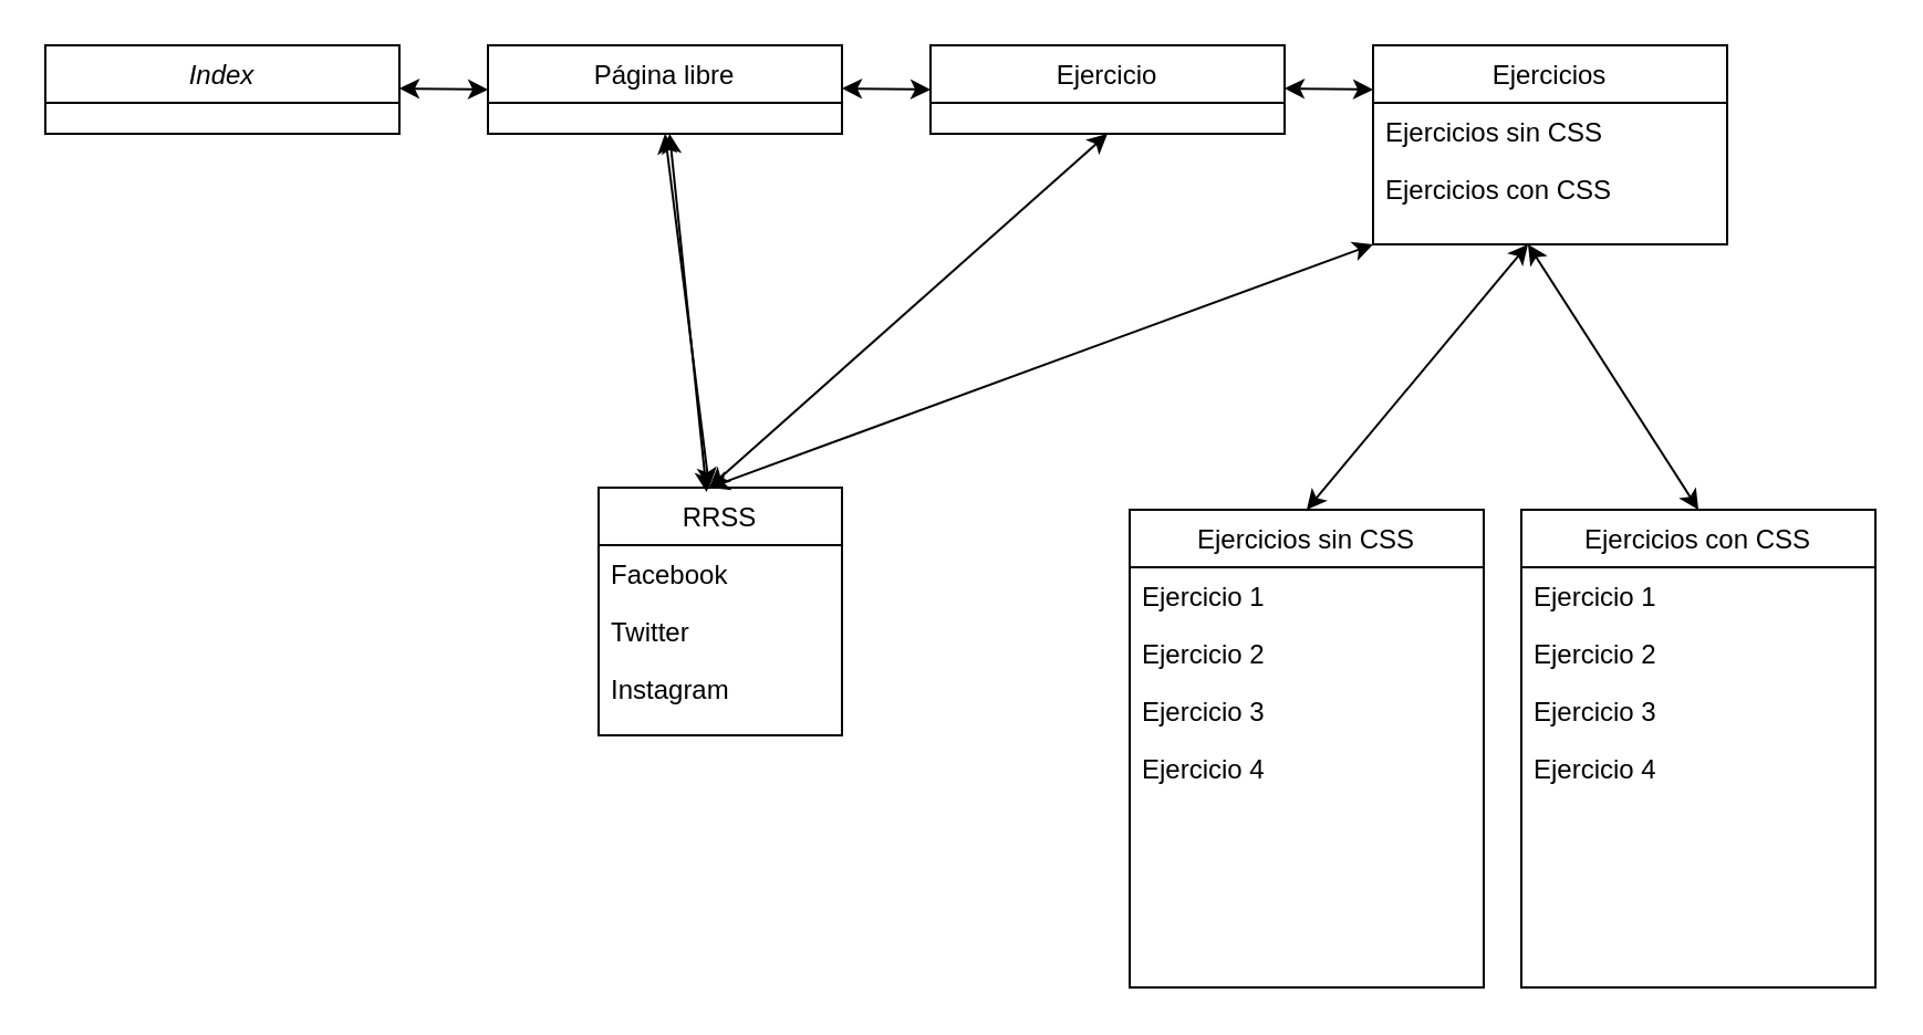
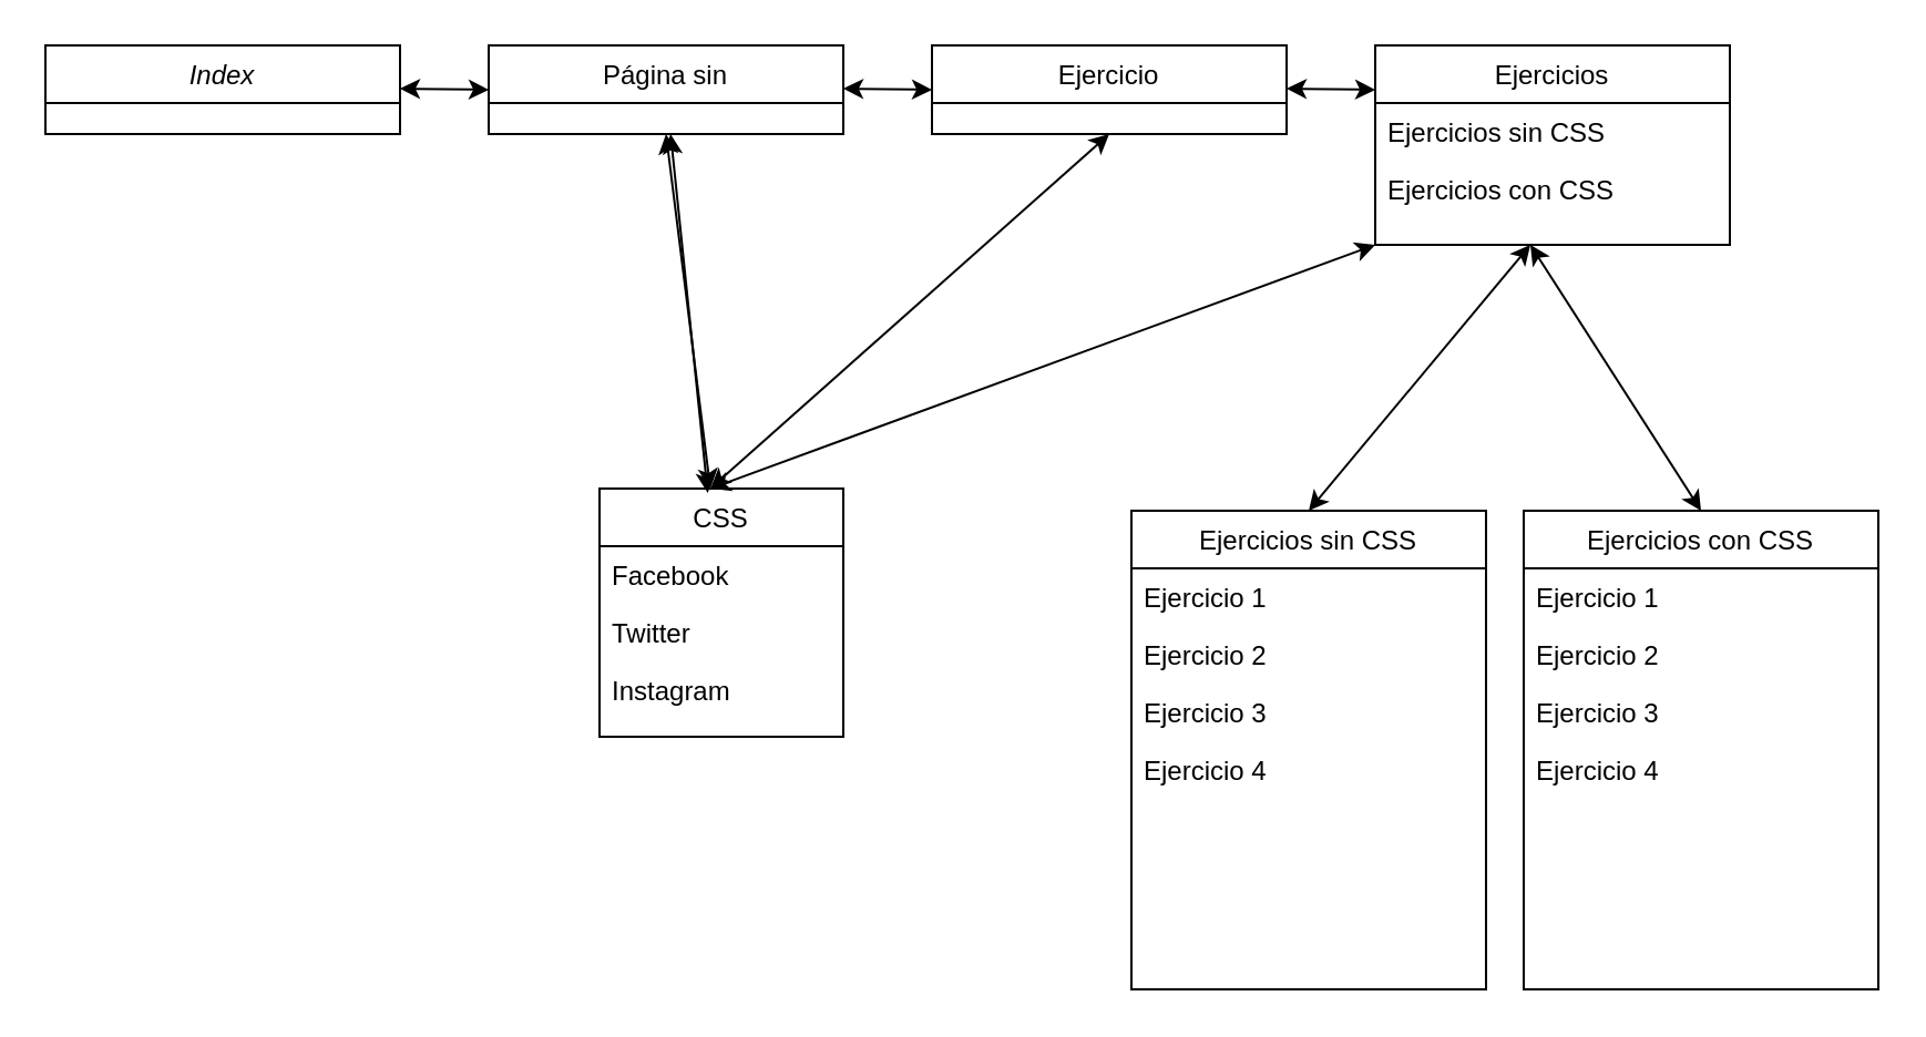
  <mxCell id="0" />
  <mxCell id="1" parent="0" />
  <mxCell id="2" value="Index" style="swimlane;fontStyle=2;align=center;verticalAlign=top;childLayout=stackLayout;horizontal=1;startSize=26;horizontalStack=0;resizeParent=1;resizeLast=0;collapsible=1;marginBottom=0;rounded=0;shadow=0;strokeWidth=1;" parent="1" vertex="1"><mxGeometry y="20" width="160" height="40" as="geometry" x="20"><mxRectangle x="230" y="140" width="160" height="26" as="alternateBounds" /></mxGeometry></mxCell>
  <mxCell id="3" value="Ejercicios" style="swimlane;fontStyle=0;align=center;verticalAlign=top;childLayout=stackLayout;horizontal=1;startSize=26;horizontalStack=0;resizeParent=1;resizeLast=0;collapsible=1;marginBottom=0;rounded=0;shadow=0;strokeWidth=1;" parent="1" vertex="1"><mxGeometry x="620" y="20" width="160" height="90" as="geometry"><mxRectangle x="130" y="380" width="160" height="26" as="alternateBounds" /></mxGeometry></mxCell>
  <mxCell id="4" value="Ejercicios sin CSS&#10;" style="text;align=left;verticalAlign=top;spacingLeft=4;spacingRight=4;overflow=hidden;rotatable=0;points=[[0,0.5],[1,0.5]];portConstraint=eastwest;" parent="3" vertex="1"><mxGeometry y="26" width="160" height="26" as="geometry" /></mxCell>
  <mxCell id="5" value="Ejercicios con CSS" style="text;align=left;verticalAlign=top;spacingLeft=4;spacingRight=4;overflow=hidden;rotatable=0;points=[[0,0.5],[1,0.5]];portConstraint=eastwest;" parent="3" vertex="1"><mxGeometry y="52" width="160" height="26" as="geometry" /></mxCell>
  <mxCell id="6" value="Ejercicio&#10;" style="swimlane;fontStyle=0;align=center;verticalAlign=top;childLayout=stackLayout;horizontal=1;startSize=26;horizontalStack=0;resizeParent=1;resizeLast=0;collapsible=1;marginBottom=0;rounded=0;shadow=0;strokeWidth=1;" parent="1" vertex="1"><mxGeometry x="420" y="20" width="160" height="40" as="geometry"><mxRectangle x="340" y="380" width="170" height="26" as="alternateBounds" /></mxGeometry></mxCell>
  <mxCell id="7" style="edgeStyle=orthogonalEdgeStyle;rounded=0;orthogonalLoop=1;jettySize=auto;html=1;exitX=0.25;exitY=0;exitDx=0;exitDy=0;" parent="1" source="8" edge="1"><mxGeometry relative="1" as="geometry"><mxPoint x="280" y="40" as="targetPoint" /></mxGeometry></mxCell>
- <mxCell id="8" value="Página libre&#10;&#10;" style="swimlane;fontStyle=0;align=center;verticalAlign=top;childLayout=stackLayout;horizontal=1;startSize=26;horizontalStack=0;resizeParent=1;resizeLast=0;collapsible=1;marginBottom=0;rounded=0;shadow=0;strokeWidth=1;" parent="1" vertex="1"><mxGeometry x="220" y="20" width="160" height="40" as="geometry"><mxRectangle x="550" y="140" width="160" height="26" as="alternateBounds" /></mxGeometry></mxCell>
+ <mxCell id="8" value="Página sin&#10;&#10;" style="swimlane;fontStyle=0;align=center;verticalAlign=top;childLayout=stackLayout;horizontal=1;startSize=26;horizontalStack=0;resizeParent=1;resizeLast=0;collapsible=1;marginBottom=0;rounded=0;shadow=0;strokeWidth=1;" parent="1" vertex="1"><mxGeometry x="220" y="20" width="160" height="40" as="geometry"><mxRectangle x="550" y="140" width="160" height="26" as="alternateBounds" /></mxGeometry></mxCell>
  <mxCell id="9" value="Ejercicios sin CSS&#10;" style="swimlane;fontStyle=0;align=center;verticalAlign=top;childLayout=stackLayout;horizontal=1;startSize=26;horizontalStack=0;resizeParent=1;resizeLast=0;collapsible=1;marginBottom=0;rounded=0;shadow=0;strokeWidth=1;" parent="1" vertex="1"><mxGeometry x="510" y="230" width="160" height="216" as="geometry"><mxRectangle x="550" y="140" width="160" height="26" as="alternateBounds" /></mxGeometry></mxCell>
  <mxCell id="10" value="Ejercicio 1" style="text;align=left;verticalAlign=top;spacingLeft=4;spacingRight=4;overflow=hidden;rotatable=0;points=[[0,0.5],[1,0.5]];portConstraint=eastwest;" parent="9" vertex="1"><mxGeometry y="26" width="160" height="26" as="geometry" /></mxCell>
  <mxCell id="11" value="Ejercicio 2&#10;" style="text;align=left;verticalAlign=top;spacingLeft=4;spacingRight=4;overflow=hidden;rotatable=0;points=[[0,0.5],[1,0.5]];portConstraint=eastwest;rounded=0;shadow=0;html=0;" parent="9" vertex="1"><mxGeometry y="52" width="160" height="26" as="geometry" /></mxCell>
  <mxCell id="12" value="Ejercicio 3" style="text;align=left;verticalAlign=top;spacingLeft=4;spacingRight=4;overflow=hidden;rotatable=0;points=[[0,0.5],[1,0.5]];portConstraint=eastwest;rounded=0;shadow=0;html=0;" parent="9" vertex="1"><mxGeometry y="78" width="160" height="26" as="geometry" /></mxCell>
  <mxCell id="13" value="Ejercicio 4&#10;" style="text;align=left;verticalAlign=top;spacingLeft=4;spacingRight=4;overflow=hidden;rotatable=0;points=[[0,0.5],[1,0.5]];portConstraint=eastwest;rounded=0;shadow=0;html=0;" parent="9" vertex="1"><mxGeometry y="104" width="160" height="26" as="geometry" /></mxCell>
  <mxCell id="14" value="Ejercicios con CSS&#10;" style="swimlane;fontStyle=0;align=center;verticalAlign=top;childLayout=stackLayout;horizontal=1;startSize=26;horizontalStack=0;resizeParent=1;resizeLast=0;collapsible=1;marginBottom=0;rounded=0;shadow=0;strokeWidth=1;" parent="1" vertex="1"><mxGeometry x="687" y="230" width="160" height="216" as="geometry"><mxRectangle x="550" y="140" width="160" height="26" as="alternateBounds" /></mxGeometry></mxCell>
  <mxCell id="15" value="Ejercicio 1" style="text;align=left;verticalAlign=top;spacingLeft=4;spacingRight=4;overflow=hidden;rotatable=0;points=[[0,0.5],[1,0.5]];portConstraint=eastwest;" vertex="1" parent="14"><mxGeometry y="26" width="160" height="26" as="geometry" /></mxCell>
  <mxCell id="16" value="Ejercicio 2&#10;" style="text;align=left;verticalAlign=top;spacingLeft=4;spacingRight=4;overflow=hidden;rotatable=0;points=[[0,0.5],[1,0.5]];portConstraint=eastwest;rounded=0;shadow=0;html=0;" vertex="1" parent="14"><mxGeometry y="52" width="160" height="26" as="geometry" /></mxCell>
  <mxCell id="17" value="Ejercicio 3" style="text;align=left;verticalAlign=top;spacingLeft=4;spacingRight=4;overflow=hidden;rotatable=0;points=[[0,0.5],[1,0.5]];portConstraint=eastwest;rounded=0;shadow=0;html=0;" vertex="1" parent="14"><mxGeometry y="78" width="160" height="26" as="geometry" /></mxCell>
  <mxCell id="18" value="Ejercicio 4&#10;" style="text;align=left;verticalAlign=top;spacingLeft=4;spacingRight=4;overflow=hidden;rotatable=0;points=[[0,0.5],[1,0.5]];portConstraint=eastwest;rounded=0;shadow=0;html=0;" vertex="1" parent="14"><mxGeometry y="104" width="160" height="26" as="geometry" /></mxCell>
  <mxCell id="19" value="" style="endArrow=classic;startArrow=classic;html=1;rounded=0;exitX=0.5;exitY=0;exitDx=0;exitDy=0;" parent="1" source="9" edge="1"><mxGeometry width="50" height="50" relative="1" as="geometry"><mxPoint x="550" y="230" as="sourcePoint" /><mxPoint x="690" y="110" as="targetPoint" /></mxGeometry></mxCell>
  <mxCell id="20" value="" style="endArrow=classic;startArrow=classic;html=1;rounded=0;exitX=0.5;exitY=0;exitDx=0;exitDy=0;" parent="1" source="14" edge="1"><mxGeometry width="50" height="50" relative="1" as="geometry"><mxPoint x="730" y="230" as="sourcePoint" /><mxPoint x="690" y="110" as="targetPoint" /></mxGeometry></mxCell>
  <mxCell id="21" value="" style="endArrow=classic;startArrow=classic;html=1;rounded=0;entryX=0;entryY=0.5;entryDx=0;entryDy=0;" parent="1" target="6" edge="1"><mxGeometry width="50" height="50" relative="1" as="geometry"><mxPoint x="380" y="39.5" as="sourcePoint" /><mxPoint x="410" y="39.5" as="targetPoint" /></mxGeometry></mxCell>
- <mxCell id="22" value="RRSS" style="swimlane;fontStyle=0;align=center;verticalAlign=top;childLayout=stackLayout;horizontal=1;startSize=26;horizontalStack=0;resizeParent=1;resizeLast=0;collapsible=1;marginBottom=0;rounded=0;shadow=0;strokeWidth=1;" parent="1" vertex="1"><mxGeometry x="270" y="220" width="110" height="112" as="geometry"><mxRectangle x="550" y="140" width="160" height="26" as="alternateBounds" /></mxGeometry></mxCell>
+ <mxCell id="22" value="CSS" style="swimlane;fontStyle=0;align=center;verticalAlign=top;childLayout=stackLayout;horizontal=1;startSize=26;horizontalStack=0;resizeParent=1;resizeLast=0;collapsible=1;marginBottom=0;rounded=0;shadow=0;strokeWidth=1;" parent="1" vertex="1"><mxGeometry x="270" y="220" width="110" height="112" as="geometry"><mxRectangle x="550" y="140" width="160" height="26" as="alternateBounds" /></mxGeometry></mxCell>
  <mxCell id="23" value="Facebook&#10;" style="text;align=left;verticalAlign=top;spacingLeft=4;spacingRight=4;overflow=hidden;rotatable=0;points=[[0,0.5],[1,0.5]];portConstraint=eastwest;" parent="22" vertex="1"><mxGeometry y="26" width="110" height="26" as="geometry" /></mxCell>
  <mxCell id="24" value="Twitter" style="text;align=left;verticalAlign=top;spacingLeft=4;spacingRight=4;overflow=hidden;rotatable=0;points=[[0,0.5],[1,0.5]];portConstraint=eastwest;rounded=0;shadow=0;html=0;" parent="22" vertex="1"><mxGeometry y="52" width="110" height="26" as="geometry" /></mxCell>
  <mxCell id="25" value="Instagram" style="text;align=left;verticalAlign=top;spacingLeft=4;spacingRight=4;overflow=hidden;rotatable=0;points=[[0,0.5],[1,0.5]];portConstraint=eastwest;rounded=0;shadow=0;html=0;" parent="22" vertex="1"><mxGeometry y="78" width="110" height="26" as="geometry" /></mxCell>
  <mxCell id="26" value="" style="endArrow=classic;startArrow=classic;html=1;rounded=0;entryX=0;entryY=0.5;entryDx=0;entryDy=0;" parent="1" edge="1"><mxGeometry width="50" height="50" relative="1" as="geometry"><mxPoint x="180" y="39.5" as="sourcePoint" /><mxPoint x="220" y="40" as="targetPoint" /></mxGeometry></mxCell>
  <mxCell id="27" value="" style="endArrow=classic;startArrow=classic;html=1;rounded=0;entryX=0;entryY=0.5;entryDx=0;entryDy=0;" parent="1" edge="1"><mxGeometry width="50" height="50" relative="1" as="geometry"><mxPoint x="580" y="39.5" as="sourcePoint" /><mxPoint x="620" y="40" as="targetPoint" /></mxGeometry></mxCell>
  <mxCell id="28" value="" style="endArrow=classic;startArrow=classic;html=1;rounded=0;exitX=0.444;exitY=0.018;exitDx=0;exitDy=0;exitPerimeter=0;" parent="1" source="22" target="8" edge="1"><mxGeometry width="50" height="50" relative="1" as="geometry"><mxPoint x="230" y="160" as="sourcePoint" /><mxPoint x="280" y="110" as="targetPoint" /></mxGeometry></mxCell>
  <mxCell id="29" value="" style="endArrow=classic;startArrow=classic;html=1;rounded=0;entryX=0.5;entryY=1;entryDx=0;entryDy=0;" parent="1" target="8" edge="1"><mxGeometry width="50" height="50" relative="1" as="geometry"><mxPoint x="320" y="220" as="sourcePoint" /><mxPoint x="220" y="58" as="targetPoint" /></mxGeometry></mxCell>
  <mxCell id="30" value="" style="endArrow=classic;startArrow=classic;html=1;rounded=0;exitX=0.5;exitY=1;exitDx=0;exitDy=0;" parent="1" source="6" edge="1"><mxGeometry width="50" height="50" relative="1" as="geometry"><mxPoint x="589" y="252" as="sourcePoint" /><mxPoint x="320" y="220" as="targetPoint" /></mxGeometry></mxCell>
  <mxCell id="31" value="" style="endArrow=classic;startArrow=classic;html=1;rounded=0;exitX=0;exitY=1;exitDx=0;exitDy=0;" parent="1" source="3" edge="1"><mxGeometry width="50" height="50" relative="1" as="geometry"><mxPoint x="729" y="282" as="sourcePoint" /><mxPoint x="320" y="220" as="targetPoint" /></mxGeometry></mxCell>
